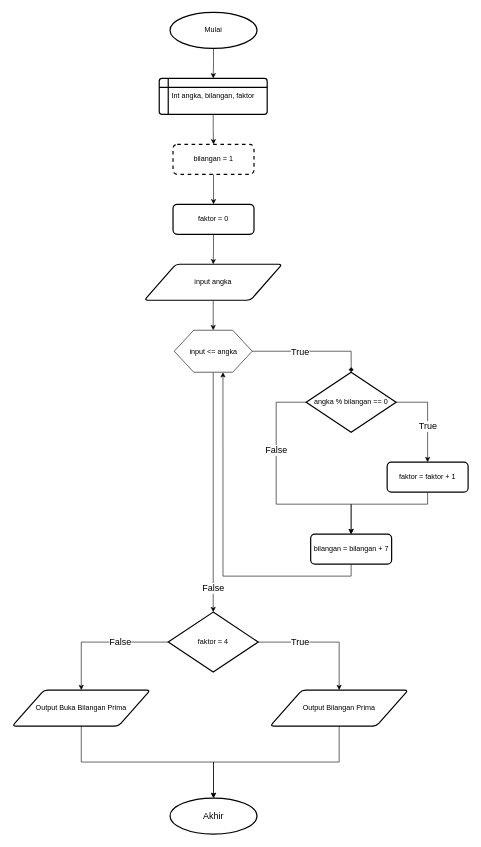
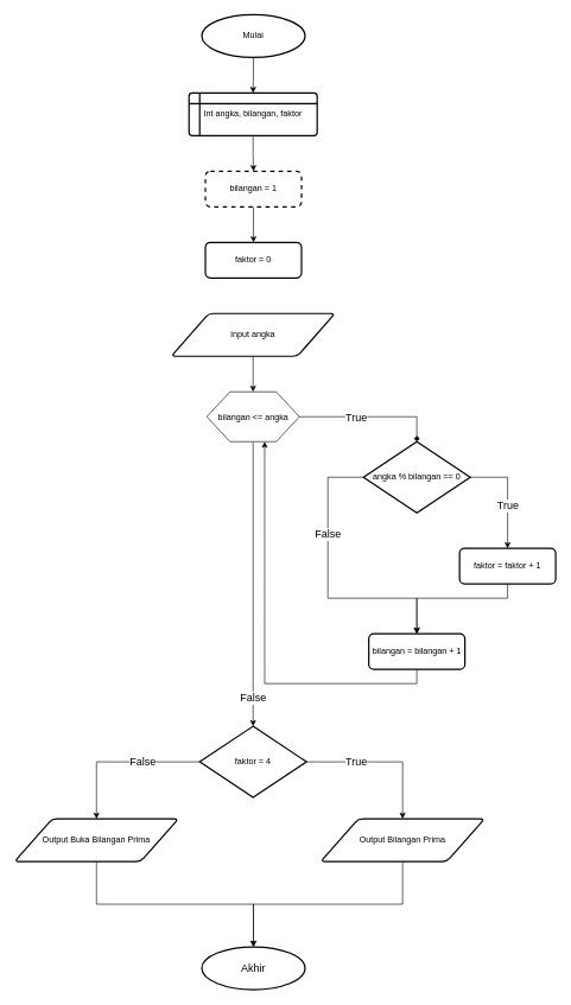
  <mxCell id="0" />
  <mxCell id="1" parent="0" />
  <mxCell id="2" value="" style="edgeStyle=orthogonalEdgeStyle;rounded=0;orthogonalLoop=1;jettySize=auto;html=1;fontSize=15;" edge="1" parent="1" source="3" target="5"><mxGeometry relative="1" as="geometry" /></mxCell>
  <mxCell id="3" value="Mulai" style="strokeWidth=2;html=1;shape=mxgraph.flowchart.start_1;whiteSpace=wrap;" vertex="1" parent="1"><mxGeometry x="283" y="20" width="145" height="60" as="geometry" /></mxCell>
  <mxCell id="4" value="" style="edgeStyle=orthogonalEdgeStyle;rounded=0;orthogonalLoop=1;jettySize=auto;html=1;" edge="1" parent="1" source="5" target="7"><mxGeometry relative="1" as="geometry" /></mxCell>
  <mxCell id="5" value="Int angka, bilangan, faktor" style="shape=internalStorage;whiteSpace=wrap;html=1;dx=15;dy=15;rounded=1;arcSize=8;strokeWidth=2;" vertex="1" parent="1"><mxGeometry x="265" y="130" width="180" height="60" as="geometry" /></mxCell>
  <mxCell id="6" value="" style="edgeStyle=orthogonalEdgeStyle;rounded=0;orthogonalLoop=1;jettySize=auto;html=1;" edge="1" parent="1" source="7" target="9"><mxGeometry relative="1" as="geometry" /></mxCell>
  <mxCell id="7" value="bilangan = 1" style="rounded=1;whiteSpace=wrap;html=1;absoluteArcSize=1;arcSize=14;strokeWidth=2;dashed=1;" vertex="1" parent="1"><mxGeometry x="288" y="240" width="135" height="50" as="geometry" /></mxCell>
- <mxCell id="8" value="" style="edgeStyle=orthogonalEdgeStyle;rounded=0;orthogonalLoop=1;jettySize=auto;html=1;" edge="1" parent="1" source="9" target="11"><mxGeometry relative="1" as="geometry" /></mxCell>
  <mxCell id="9" value="faktor = 0" style="rounded=1;whiteSpace=wrap;html=1;absoluteArcSize=1;arcSize=14;strokeWidth=2;" vertex="1" parent="1"><mxGeometry x="288" y="340" width="135" height="50" as="geometry" /></mxCell>
  <mxCell id="10" value="" style="edgeStyle=orthogonalEdgeStyle;rounded=0;orthogonalLoop=1;jettySize=auto;html=1;" edge="1" parent="1" source="11" target="14"><mxGeometry relative="1" as="geometry" /></mxCell>
  <mxCell id="11" value="input angka" style="shape=parallelogram;html=1;strokeWidth=2;perimeter=parallelogramPerimeter;whiteSpace=wrap;rounded=1;arcSize=12;size=0.23;" vertex="1" parent="1"><mxGeometry x="240" y="440" width="230" height="60" as="geometry" /></mxCell>
  <mxCell id="12" value="&lt;font style=&quot;font-size: 15px;&quot;&gt;True&lt;/font&gt;" style="edgeStyle=orthogonalEdgeStyle;rounded=0;orthogonalLoop=1;jettySize=auto;html=1;endArrow=diamond;" edge="1" parent="1" source="14" target="17"><mxGeometry x="-0.2" relative="1" as="geometry"><Array as="points"><mxPoint x="585" y="585" /></Array><mxPoint as="offset" /></mxGeometry></mxCell>
  <mxCell id="13" value="False" style="edgeStyle=orthogonalEdgeStyle;rounded=0;orthogonalLoop=1;jettySize=auto;html=1;exitX=0.5;exitY=1;exitDx=0;exitDy=0;entryX=0.5;entryY=0;entryDx=0;entryDy=0;entryPerimeter=0;fontSize=15;" edge="1" parent="1" source="14" target="24"><mxGeometry x="0.8" relative="1" as="geometry"><mxPoint as="offset" /></mxGeometry></mxCell>
- <mxCell id="14" value="&lt;p style=&quot;line-height: 0%;&quot;&gt;input &amp;lt;= angka&lt;/p&gt;" style="verticalLabelPosition=middle;verticalAlign=middle;html=1;shape=hexagon;perimeter=hexagonPerimeter2;arcSize=6;size=0.25;align=center;labelPosition=center;" vertex="1" parent="1"><mxGeometry x="290" y="550" width="130" height="70" as="geometry" /></mxCell>
+ <mxCell id="14" value="&lt;p style=&quot;line-height: 0%;&quot;&gt;bilangan &amp;lt;= angka&lt;/p&gt;" style="verticalLabelPosition=middle;verticalAlign=middle;html=1;shape=hexagon;perimeter=hexagonPerimeter2;arcSize=6;size=0.25;align=center;labelPosition=center;" vertex="1" parent="1"><mxGeometry x="290" y="550" width="130" height="70" as="geometry" /></mxCell>
  <mxCell id="15" value="True" style="edgeStyle=orthogonalEdgeStyle;rounded=0;orthogonalLoop=1;jettySize=auto;html=1;exitX=1;exitY=0.5;exitDx=0;exitDy=0;exitPerimeter=0;entryX=0.5;entryY=0;entryDx=0;entryDy=0;fontSize=15;" edge="1" parent="1" source="17" target="19"><mxGeometry x="0.213" relative="1" as="geometry"><mxPoint as="offset" /></mxGeometry></mxCell>
  <mxCell id="16" value="False" style="edgeStyle=orthogonalEdgeStyle;rounded=0;orthogonalLoop=1;jettySize=auto;html=1;exitX=0;exitY=0.5;exitDx=0;exitDy=0;exitPerimeter=0;entryX=0.5;entryY=0;entryDx=0;entryDy=0;fontSize=15;" edge="1" parent="1" source="17" target="21"><mxGeometry x="-0.342" relative="1" as="geometry"><Array as="points"><mxPoint x="460" y="670" /><mxPoint x="460" y="840" /><mxPoint x="585" y="840" /></Array><mxPoint as="offset" /></mxGeometry></mxCell>
  <mxCell id="17" value="angka % bilangan == 0" style="strokeWidth=2;html=1;shape=mxgraph.flowchart.decision;whiteSpace=wrap;" vertex="1" parent="1"><mxGeometry x="510" y="620" width="150" height="100" as="geometry" /></mxCell>
  <mxCell id="18" style="edgeStyle=orthogonalEdgeStyle;rounded=0;orthogonalLoop=1;jettySize=auto;html=1;exitX=0.5;exitY=1;exitDx=0;exitDy=0;entryX=0.5;entryY=0;entryDx=0;entryDy=0;fontSize=15;" edge="1" parent="1" source="19" target="21"><mxGeometry relative="1" as="geometry"><Array as="points"><mxPoint x="713" y="840" /><mxPoint x="585" y="840" /></Array></mxGeometry></mxCell>
  <mxCell id="19" value="faktor = faktor + 1" style="rounded=1;whiteSpace=wrap;html=1;absoluteArcSize=1;arcSize=14;strokeWidth=2;" vertex="1" parent="1"><mxGeometry x="645" y="770" width="135" height="50" as="geometry" /></mxCell>
  <mxCell id="20" style="edgeStyle=orthogonalEdgeStyle;rounded=0;orthogonalLoop=1;jettySize=auto;html=1;exitX=0.5;exitY=1;exitDx=0;exitDy=0;entryX=0.625;entryY=1;entryDx=0;entryDy=0;" edge="1" parent="1" source="21" target="14"><mxGeometry relative="1" as="geometry" /></mxCell>
- <mxCell id="21" value="bilangan = bilangan + 7" style="rounded=1;whiteSpace=wrap;html=1;absoluteArcSize=1;arcSize=14;strokeWidth=2;" vertex="1" parent="1"><mxGeometry x="517.5" y="890" width="135" height="50" as="geometry" /></mxCell>
+ <mxCell id="21" value="bilangan = bilangan + 1" style="rounded=1;whiteSpace=wrap;html=1;absoluteArcSize=1;arcSize=14;strokeWidth=2;" vertex="1" parent="1"><mxGeometry x="517.5" y="890" width="135" height="50" as="geometry" /></mxCell>
  <mxCell id="22" value="True" style="edgeStyle=orthogonalEdgeStyle;rounded=0;orthogonalLoop=1;jettySize=auto;html=1;exitX=1;exitY=0.5;exitDx=0;exitDy=0;exitPerimeter=0;fontSize=15;" edge="1" parent="1" source="24" target="26"><mxGeometry x="-0.349" relative="1" as="geometry"><mxPoint as="offset" /></mxGeometry></mxCell>
  <mxCell id="23" value="False" style="edgeStyle=orthogonalEdgeStyle;rounded=0;orthogonalLoop=1;jettySize=auto;html=1;exitX=0;exitY=0.5;exitDx=0;exitDy=0;exitPerimeter=0;entryX=0.5;entryY=0;entryDx=0;entryDy=0;fontSize=15;" edge="1" parent="1" source="24" target="28"><mxGeometry x="-0.289" relative="1" as="geometry"><mxPoint as="offset" /></mxGeometry></mxCell>
  <mxCell id="24" value="faktor = 4" style="strokeWidth=2;html=1;shape=mxgraph.flowchart.decision;whiteSpace=wrap;" vertex="1" parent="1"><mxGeometry x="280" y="1020" width="150" height="100" as="geometry" /></mxCell>
  <mxCell id="25" style="edgeStyle=orthogonalEdgeStyle;rounded=0;orthogonalLoop=1;jettySize=auto;html=1;exitX=0.5;exitY=1;exitDx=0;exitDy=0;entryX=0.5;entryY=0;entryDx=0;entryDy=0;entryPerimeter=0;fontSize=15;" edge="1" parent="1" source="26" target="29"><mxGeometry relative="1" as="geometry" /></mxCell>
  <mxCell id="26" value="Output Bilangan Prima" style="shape=parallelogram;html=1;strokeWidth=2;perimeter=parallelogramPerimeter;whiteSpace=wrap;rounded=1;arcSize=12;size=0.23;" vertex="1" parent="1"><mxGeometry x="450" y="1150" width="230" height="60" as="geometry" /></mxCell>
  <mxCell id="27" style="edgeStyle=orthogonalEdgeStyle;rounded=0;orthogonalLoop=1;jettySize=auto;html=1;exitX=0.5;exitY=1;exitDx=0;exitDy=0;entryX=0.5;entryY=0;entryDx=0;entryDy=0;entryPerimeter=0;fontSize=15;" edge="1" parent="1" source="28" target="29"><mxGeometry relative="1" as="geometry" /></mxCell>
  <mxCell id="28" value="Output Buka Bilangan Prima" style="shape=parallelogram;html=1;strokeWidth=2;perimeter=parallelogramPerimeter;whiteSpace=wrap;rounded=1;arcSize=12;size=0.23;" vertex="1" parent="1"><mxGeometry x="20" y="1150" width="230" height="60" as="geometry" /></mxCell>
  <mxCell id="29" value="Akhir" style="strokeWidth=2;html=1;shape=mxgraph.flowchart.start_1;whiteSpace=wrap;fontSize=15;" vertex="1" parent="1"><mxGeometry x="283" y="1330" width="145" height="60" as="geometry" /></mxCell>
